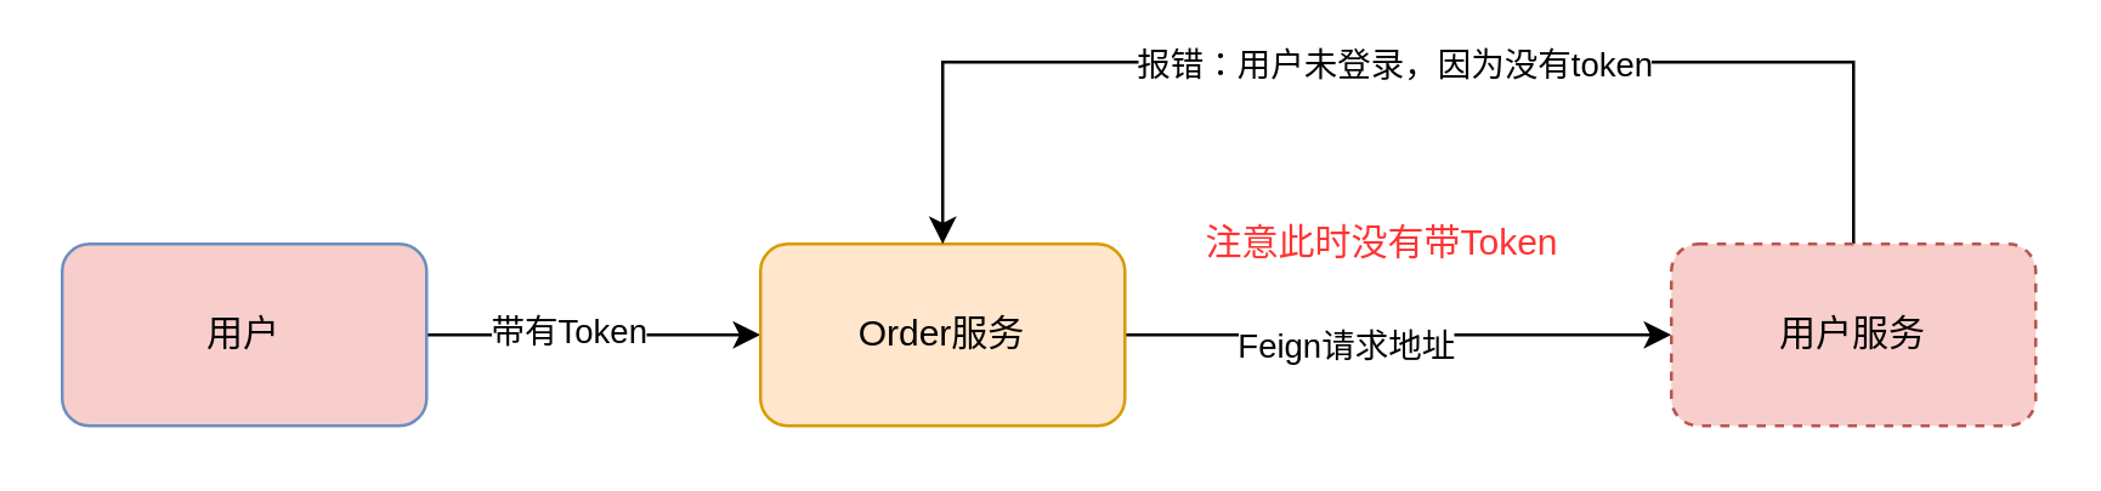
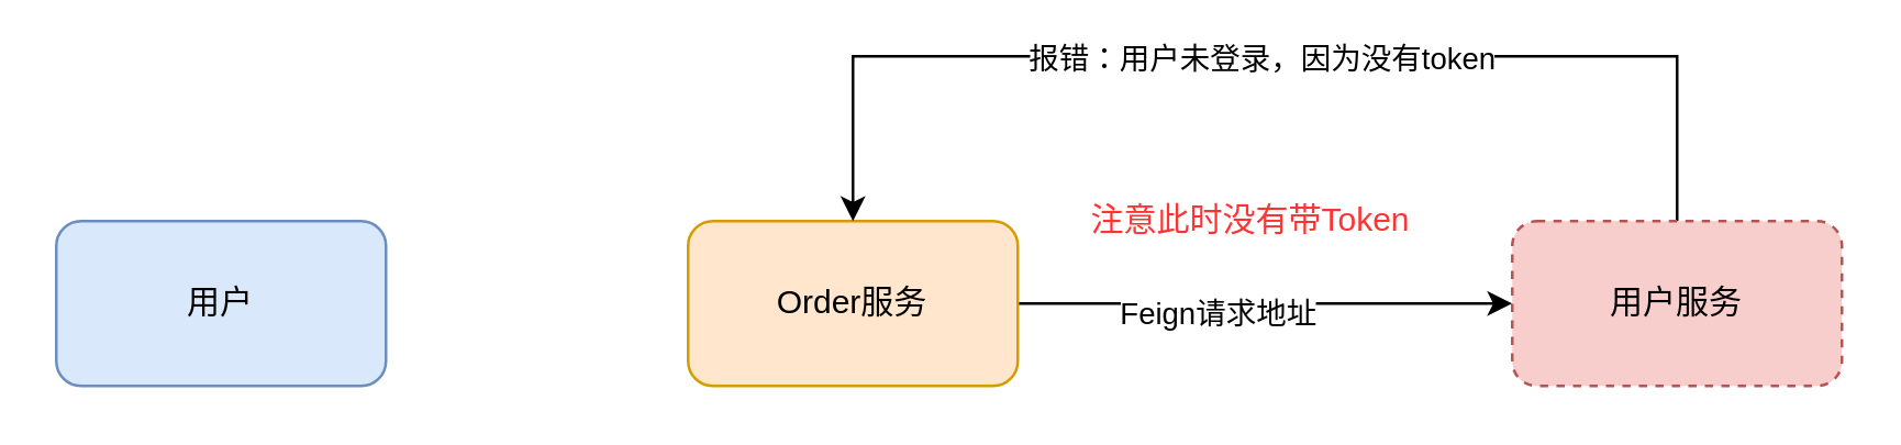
  <mxCell id="0" />
  <mxCell id="1" parent="0" />
- <mxCell id="2" style="edgeStyle=orthogonalEdgeStyle;rounded=0;orthogonalLoop=1;jettySize=auto;html=1;exitX=1;exitY=0.5;exitDx=0;exitDy=0;entryX=0;entryY=0.5;entryDx=0;entryDy=0;" edge="1" parent="1" source="4" target="7"><mxGeometry relative="1" as="geometry" /></mxCell>
- <mxCell id="3" value="带有Token" style="edgeLabel;html=1;align=center;verticalAlign=middle;resizable=0;points=[];" vertex="1" connectable="0" parent="2"><mxGeometry x="-0.164" y="2" relative="1" as="geometry"><mxPoint as="offset" /></mxGeometry></mxCell>
- <mxCell id="4" value="用户" style="rounded=1;whiteSpace=wrap;html=1;fillColor=#f8cecc;strokeColor=#6c8ebf;" vertex="1" parent="1"><mxGeometry x="20" y="80" width="120" height="60" as="geometry" /></mxCell>
+ <mxCell id="4" value="用户" style="rounded=1;whiteSpace=wrap;html=1;fillColor=#dae8fc;strokeColor=#6c8ebf;" vertex="1" parent="1"><mxGeometry x="20" y="80" width="120" height="60" as="geometry" /></mxCell>
  <mxCell id="5" value="" style="edgeStyle=orthogonalEdgeStyle;rounded=0;orthogonalLoop=1;jettySize=auto;html=1;" edge="1" parent="1" source="7" target="10"><mxGeometry relative="1" as="geometry" /></mxCell>
  <mxCell id="6" value="Feign请求地址" style="edgeLabel;html=1;align=center;verticalAlign=middle;resizable=0;points=[];" vertex="1" connectable="0" parent="5"><mxGeometry x="-0.2" y="-3" relative="1" as="geometry"><mxPoint as="offset" /></mxGeometry></mxCell>
  <mxCell id="7" value="Order服务" style="rounded=1;whiteSpace=wrap;html=1;fillColor=#ffe6cc;strokeColor=#d79b00;" vertex="1" parent="1"><mxGeometry x="250" y="80" width="120" height="60" as="geometry" /></mxCell>
  <mxCell id="8" style="edgeStyle=orthogonalEdgeStyle;rounded=0;orthogonalLoop=1;jettySize=auto;html=1;exitX=0.5;exitY=0;exitDx=0;exitDy=0;entryX=0.5;entryY=0;entryDx=0;entryDy=0;fontColor=#FF3333;" edge="1" parent="1" source="10" target="7"><mxGeometry relative="1" as="geometry"><Array as="points"><mxPoint x="610" y="20" /><mxPoint x="310" y="20" /></Array></mxGeometry></mxCell>
  <mxCell id="9" value="&lt;font color=&quot;#000000&quot;&gt;报错：用户未登录，因为没有token&lt;/font&gt;" style="edgeLabel;html=1;align=center;verticalAlign=middle;resizable=0;points=[];fontColor=#FF3333;" vertex="1" connectable="0" parent="8"><mxGeometry x="0.009" relative="1" as="geometry"><mxPoint as="offset" /></mxGeometry></mxCell>
  <mxCell id="10" value="用户服务" style="rounded=1;whiteSpace=wrap;html=1;fillColor=#f8cecc;strokeColor=#b85450;dashed=1;" vertex="1" parent="1"><mxGeometry x="550" y="80" width="120" height="60" as="geometry" /></mxCell>
  <mxCell id="11" value="注意此时没有带Token" style="text;html=1;strokeColor=none;fillColor=none;align=center;verticalAlign=middle;whiteSpace=wrap;rounded=0;fontColor=#FF3333;" vertex="1" parent="1"><mxGeometry x="390" y="70" width="130" height="20" as="geometry" /></mxCell>
